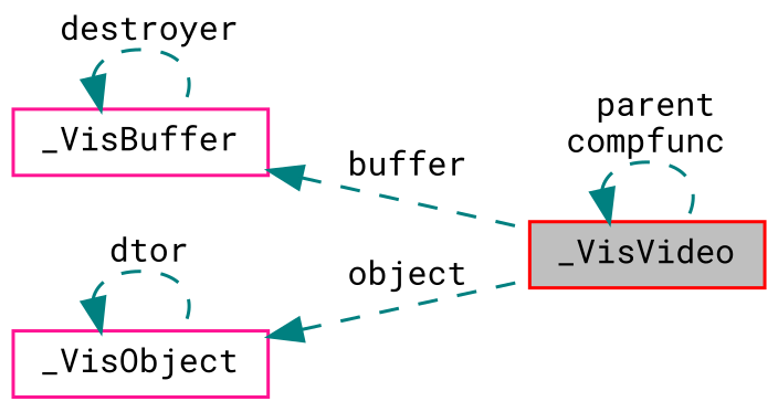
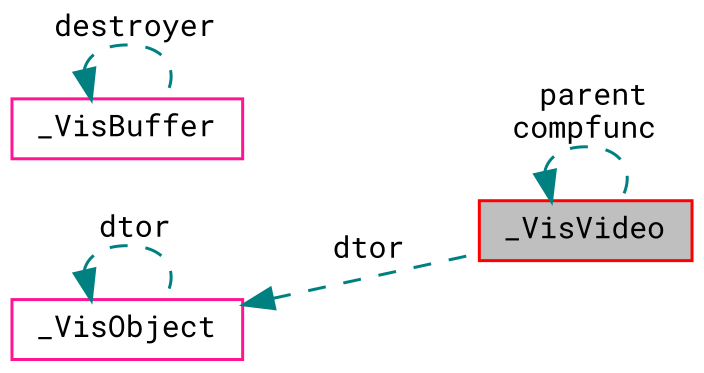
  digraph {
    fontname="Roboto Mono"
    rankdir=LR
    node [color=deeppink fillcolor=white fontname="Roboto Mono" fontsize=10 shape=record style=filled]
    edge [color=teal dir=back fontname="Roboto Mono" fontsize=10 labelfontname=Helvetica labelfontsize=10 style=dashed]
    n1 [color=red fillcolor=grey75 fontcolor=black height=0.2 label=_VisVideo width=0.4]
    n2 [height=0.2 label=_VisBuffer width=0.4]
    n3 [height=0.2 label=_VisObject width=0.4]
    n1 -> n1 [label=" parent\ncompfunc"]
-   n2 -> n1 [label=" buffer"]
    n2 -> n2 [label=" destroyer"]
-   n3 -> n1 [label=" object"]
+   n3 -> n1 [label=" dtor"]
    n3 -> n3 [label=" dtor"]
  }
